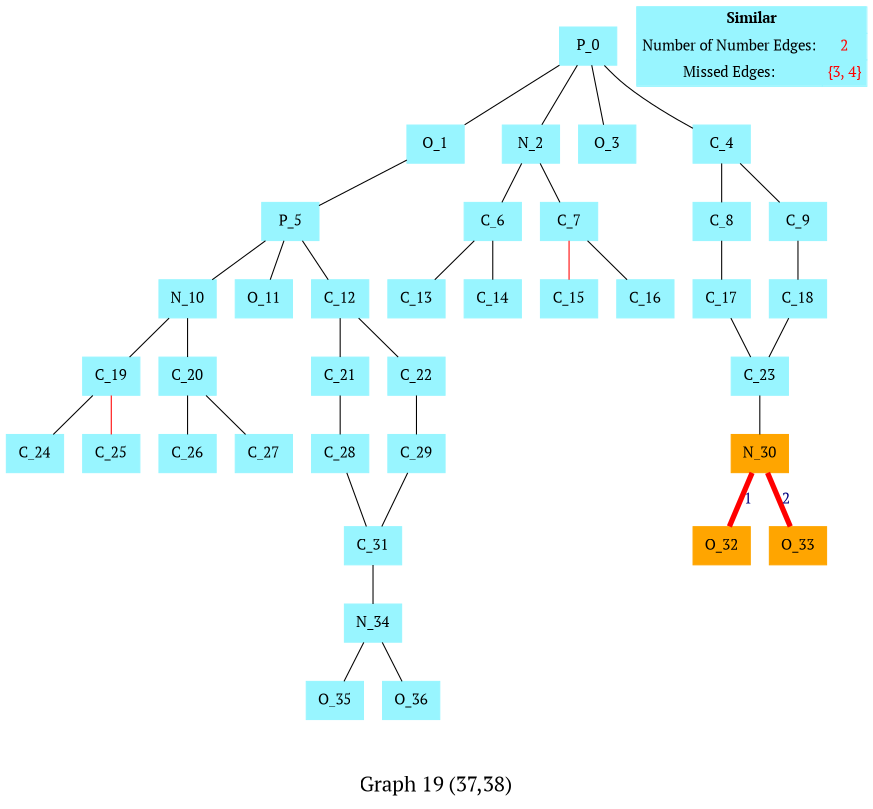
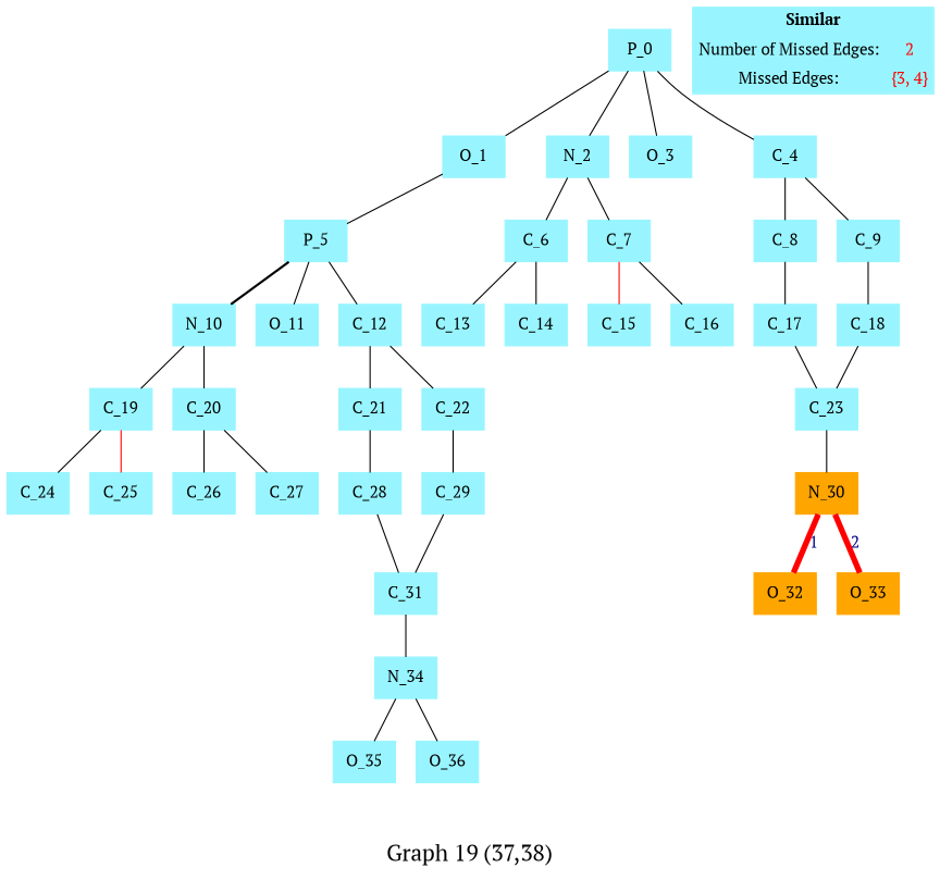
  graph {
    fontname="PT Serif"
    fontsize=20
    label="\n\nGraph 19 (37,38)"
    node [color=cadetblue1 fontname="PT Serif" shape=box sides=4 style=filled]
    edge [fontname="PT Serif"]
    P_0
    O_1
    N_2
    O_3
    C_4
    P_5
    C_6
    C_7
    C_8
    C_9
    N_10
    O_11
    C_12
    C_13
    C_14
    C_15
    C_16
    C_17
    C_18
    C_19
    C_20
    C_21
    C_22
    C_23
    C_24
    C_25
    C_26
    C_27
    C_28
    C_29
    N_30 [color=orange]
    C_31
    O_32 [color=orange]
    O_33 [color=orange]
    N_34
    O_35
    O_36
-   n38 [label=<   <TABLE BORDER="0" CELLBORDER="1" CELLSPACING="0" CELLPADDING="4">    <TR>     <TD COLSPAN="2"><B>Similar</B></TD>    </TR>    <TR>     <TD>Number of Number Edges:</TD>     <TD><FONT COLOR="red">2</FONT></TD>    </TR>    <TR>     <TD>Missed Edges:</TD>     <TD><FONT COLOR="red">{3, 4}</FONT></TD>    </TR>   </TABLE>  > margin=0 shape=none]
+   n38 [label=<   <TABLE BORDER="0" CELLBORDER="1" CELLSPACING="0" CELLPADDING="4">    <TR>     <TD COLSPAN="2"><B>Similar</B></TD>    </TR>    <TR>     <TD>Number of Missed Edges:</TD>     <TD><FONT COLOR="red">2</FONT></TD>    </TR>    <TR>     <TD>Missed Edges:</TD>     <TD><FONT COLOR="red">{3, 4}</FONT></TD>    </TR>   </TABLE>  > margin=0 shape=none]
    P_0 -- O_1
    P_0 -- N_2
    P_0 -- O_3
    P_0 -- C_4
    O_1 -- P_5
    N_2 -- C_6
    N_2 -- C_7
    C_4 -- C_8
    C_4 -- C_9
-   P_5 -- N_10
+   P_5 -- N_10 [style=bold]
    P_5 -- O_11
    P_5 -- C_12
    C_6 -- C_13
    C_6 -- C_14
    C_7 -- C_15 [color=red]
    C_7 -- C_16
    C_8 -- C_17
    C_9 -- C_18
    N_10 -- C_19
    N_10 -- C_20
    C_12 -- C_21
    C_12 -- C_22
    C_17 -- C_23
    C_18 -- C_23
    C_19 -- C_24
    C_19 -- C_25 [color=red]
    C_20 -- C_26
    C_20 -- C_27
    C_21 -- C_28
    C_22 -- C_29
    C_23 -- N_30
    C_28 -- C_31
    C_29 -- C_31
    N_30 -- O_32 [color=red fontcolor=navy label=1 penwidth=5 style=bold]
    N_30 -- O_33 [color=red fontcolor=navy label=2 penwidth=5 style=bold]
    C_31 -- N_34
    N_34 -- O_35
    N_34 -- O_36
  }
